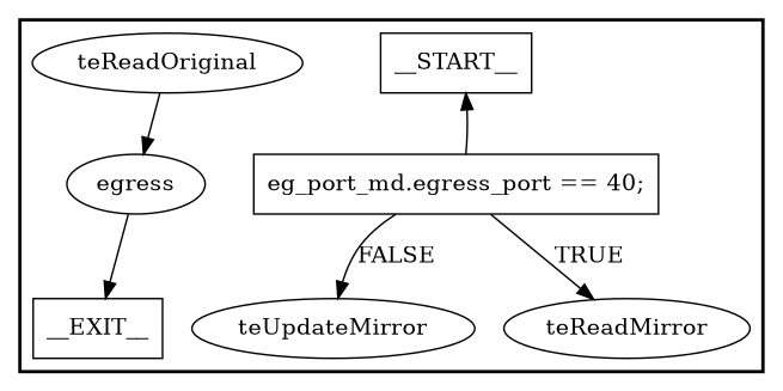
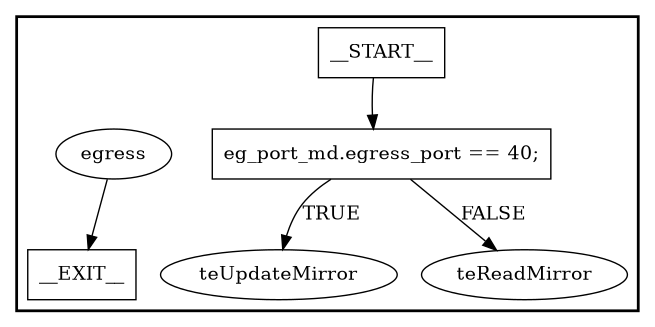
  digraph {
    node [shape=ellipse style=solid]
    n1 [label=__START__ shape=rectangle]
    n2 [label="eg_port_md.egress_port == 40;" shape=rectangle]
    n3 [label=__EXIT__ shape=rectangle]
    n4 [label=teUpdateMirror]
    n5 [label=teReadMirror]
-   n6 [label=teReadOriginal]
    n7 [label=egress]
    subgraph cluster_1 {
      labeljust=r
      style=bold
      n1
      n2
      n3
      n4
      n5
-     n6
      n7
    }
-   n2 -> n1
-   n2 -> n4 [label=FALSE]
-   n2 -> n5 [label=TRUE]
-   n6 -> n7
+   n1 -> n2
+   n2 -> n4 [label=TRUE]
+   n2 -> n5 [label=FALSE]
    n7 -> n3
  }
